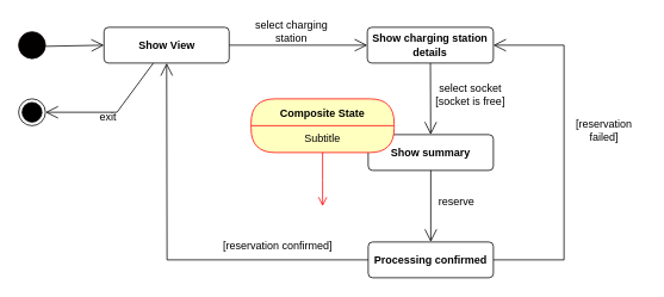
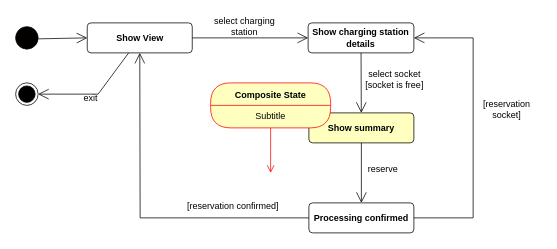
  <mxCell id="0" />
  <mxCell id="1" parent="0" />
  <mxCell id="2" value="" style="ellipse;fillColor=strokeColor;strokeColor=#030000;" vertex="1" parent="1"><mxGeometry x="20" y="35" width="30" height="30" as="geometry" /></mxCell>
  <mxCell id="3" value="" style="endArrow=open;endFill=1;endSize=12;html=1;rounded=0;strokeColor=#030000;" edge="1" parent="1" source="2" target="4"><mxGeometry width="160" relative="1" as="geometry"><mxPoint x="-34.5" y="270" as="sourcePoint" /><mxPoint x="65.5" y="150" as="targetPoint" /></mxGeometry></mxCell>
  <mxCell id="4" value="Show View" style="html=1;align=center;verticalAlign=middle;rounded=1;absoluteArcSize=1;arcSize=10;dashed=0;whiteSpace=wrap;fontStyle=1" vertex="1" parent="1"><mxGeometry x="115.5" y="30" width="140" height="40" as="geometry" /></mxCell>
  <mxCell id="5" value="Show charging station details" style="html=1;align=center;verticalAlign=middle;rounded=1;absoluteArcSize=1;arcSize=10;dashed=0;movable=1;resizable=1;rotatable=1;deletable=1;editable=1;connectable=1;whiteSpace=wrap;fontStyle=1" vertex="1" parent="1"><mxGeometry x="410" y="30" width="141" height="40" as="geometry" /></mxCell>
  <mxCell id="6" value="" style="endArrow=open;endFill=1;endSize=12;html=1;rounded=0;strokeColor=#030000;" edge="1" parent="1" source="4" target="5"><mxGeometry width="160" relative="1" as="geometry"><mxPoint x="35.5" y="200" as="sourcePoint" /><mxPoint x="45.5" y="160" as="targetPoint" /></mxGeometry></mxCell>
  <mxCell id="7" value="select charging station" style="text;html=1;strokeColor=none;fillColor=none;align=center;verticalAlign=middle;whiteSpace=wrap;rounded=0;" vertex="1" parent="1"><mxGeometry x="270" y="20" width="111" height="30" as="geometry" /></mxCell>
  <mxCell id="8" value="" style="endArrow=open;endFill=1;endSize=12;html=1;rounded=0;strokeColor=#030000;" edge="1" parent="1" source="5" target="9"><mxGeometry width="160" relative="1" as="geometry"><mxPoint x="370" y="320" as="sourcePoint" /><mxPoint x="370" y="400" as="targetPoint" /></mxGeometry></mxCell>
- <mxCell id="9" value="Show summary" style="html=1;align=center;verticalAlign=middle;rounded=1;absoluteArcSize=1;arcSize=10;dashed=0;whiteSpace=wrap;fontStyle=1" vertex="1" parent="1"><mxGeometry x="411" y="150" width="140" height="40" as="geometry" /></mxCell>
+ <mxCell id="9" value="Show summary" style="html=1;align=center;verticalAlign=middle;rounded=1;absoluteArcSize=1;arcSize=10;dashed=0;whiteSpace=wrap;fontStyle=1;fillColor=#ffffc0;" vertex="1" parent="1"><mxGeometry x="411" y="150" width="140" height="40" as="geometry" /></mxCell>
  <mxCell id="10" value="select socket [socket is free]" style="text;html=1;strokeColor=none;fillColor=none;align=center;verticalAlign=middle;whiteSpace=wrap;rounded=0;" vertex="1" parent="1"><mxGeometry x="470" y="90" width="111" height="30" as="geometry" /></mxCell>
  <mxCell id="11" value="" style="endArrow=open;endFill=1;endSize=12;html=1;rounded=0;strokeColor=#030000;entryX=0.5;entryY=0;entryDx=0;entryDy=0;" edge="1" parent="1" source="9" target="13"><mxGeometry width="160" relative="1" as="geometry"><mxPoint x="450" y="180" as="sourcePoint" /><mxPoint x="470" y="270" as="targetPoint" /><Array as="points" /></mxGeometry></mxCell>
  <mxCell id="12" value="reserve" style="text;html=1;strokeColor=none;fillColor=none;align=center;verticalAlign=middle;whiteSpace=wrap;rounded=0;" vertex="1" parent="1"><mxGeometry x="480" y="210" width="60" height="30" as="geometry" /></mxCell>
  <mxCell id="13" value="Processing confirmed" style="html=1;align=center;verticalAlign=middle;rounded=1;absoluteArcSize=1;arcSize=10;dashed=0;whiteSpace=wrap;fontStyle=1" vertex="1" parent="1"><mxGeometry x="411" y="270" width="140" height="40" as="geometry" /></mxCell>
  <mxCell id="14" value="" style="endArrow=open;endFill=1;endSize=12;html=1;rounded=0;strokeColor=#030000;" edge="1" parent="1" source="13" target="4"><mxGeometry width="160" relative="1" as="geometry"><mxPoint x="370" y="170" as="sourcePoint" /><mxPoint x="370" y="250" as="targetPoint" /><Array as="points"><mxPoint x="186" y="290" /></Array></mxGeometry></mxCell>
  <mxCell id="15" value="" style="ellipse;html=1;shape=endState;fillColor=strokeColor;" vertex="1" parent="1"><mxGeometry x="20" y="110" width="30" height="30" as="geometry" /></mxCell>
  <mxCell id="16" value="" style="endArrow=open;endFill=1;endSize=12;html=1;rounded=0;strokeColor=#030000;" edge="1" parent="1" source="4" target="15"><mxGeometry width="160" relative="1" as="geometry"><mxPoint x="270" y="170" as="sourcePoint" /><mxPoint x="270" y="250" as="targetPoint" /><Array as="points"><mxPoint x="130" y="125" /></Array></mxGeometry></mxCell>
  <mxCell id="17" value="exit" style="text;html=1;strokeColor=none;fillColor=none;align=center;verticalAlign=middle;whiteSpace=wrap;rounded=0;" vertex="1" parent="1"><mxGeometry x="65" y="115" width="111" height="30" as="geometry" /></mxCell>
  <mxCell id="18" value="[reservation confirmed]" style="text;html=1;strokeColor=none;fillColor=none;align=center;verticalAlign=middle;whiteSpace=wrap;rounded=0;" vertex="1" parent="1"><mxGeometry x="240" y="260" width="140" height="30" as="geometry" /></mxCell>
  <mxCell id="19" value="" style="endArrow=open;endFill=1;endSize=12;html=1;rounded=0;strokeColor=#030000;" edge="1" parent="1" source="13" target="5"><mxGeometry width="160" relative="1" as="geometry"><mxPoint x="420" y="180" as="sourcePoint" /><mxPoint x="420" y="260" as="targetPoint" /><Array as="points"><mxPoint x="630" y="290" /><mxPoint x="630" y="50" /></Array></mxGeometry></mxCell>
- <mxCell id="20" value="[reservation failed]" style="text;html=1;strokeColor=none;fillColor=none;align=center;verticalAlign=middle;whiteSpace=wrap;rounded=0;" vertex="1" parent="1"><mxGeometry x="630" y="130" width="90" height="30" as="geometry" /></mxCell>
+ <mxCell id="20" value="[reservation socket]" style="text;html=1;strokeColor=none;fillColor=none;align=center;verticalAlign=middle;whiteSpace=wrap;rounded=0;" vertex="1" parent="1"><mxGeometry x="630" y="130" width="90" height="30" as="geometry" /></mxCell>
  <mxCell id="21" value="Composite State" style="swimlane;fontStyle=1;align=center;verticalAlign=middle;childLayout=stackLayout;horizontal=1;startSize=30;horizontalStack=0;resizeParent=0;resizeLast=1;container=0;fontColor=#000000;collapsible=0;rounded=1;arcSize=30;strokeColor=#ff0000;fillColor=#ffffc0;swimlaneFillColor=#ffffc0;dropTarget=0;" vertex="1" parent="1"><mxGeometry x="280" y="110" width="160" height="60" as="geometry" /></mxCell>
  <mxCell id="22" value="Subtitle" style="text;html=1;strokeColor=none;fillColor=none;align=center;verticalAlign=middle;spacingLeft=4;spacingRight=4;whiteSpace=wrap;overflow=hidden;rotatable=0;fontColor=#000000;" vertex="1" parent="21"><mxGeometry y="30" width="160" height="30" as="geometry" /></mxCell>
  <mxCell id="23" value="" style="edgeStyle=orthogonalEdgeStyle;html=1;verticalAlign=bottom;endArrow=open;endSize=8;strokeColor=#ff0000;rounded=0;" edge="1" parent="1" source="21"><mxGeometry relative="1" as="geometry"><mxPoint x="360" y="230" as="targetPoint" /></mxGeometry></mxCell>
